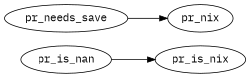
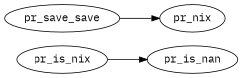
  digraph {
    fontname="IBM Plex Mono"
    rankdir=LR
    node [fontname="IBM Plex Mono"]
    edge [fontname="IBM Plex Mono"]
    pr_is_nix
    pr_is_nan
    n3 [label=pr_nix]
-   pr_needs_save
-   pr_is_nan -> pr_is_nix
+   pr_needs_save [label=pr_save_save]
+   pr_is_nix -> pr_is_nan
    pr_needs_save -> n3
  }
